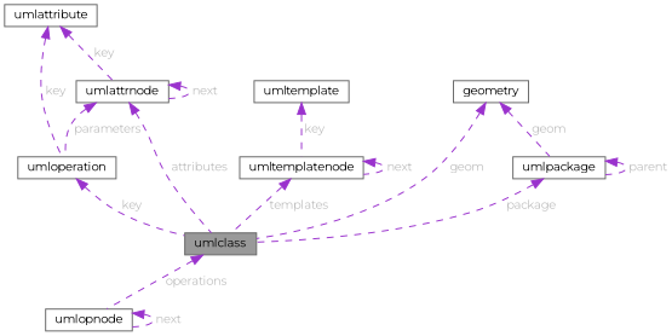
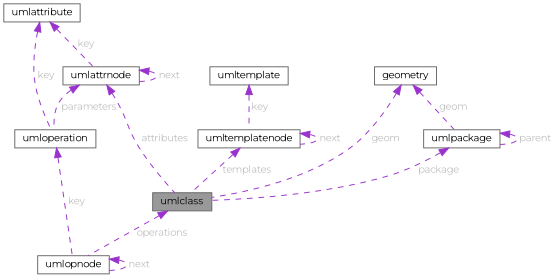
  digraph {
    fontname=Montserrat
    node [color=gray40 fillcolor=white fontname=Montserrat fontsize=10 shape=box style=filled]
    edge [color=darkorchid3 dir=back fontcolor=grey fontname=Montserrat fontsize=10 labelfontname=Helvetica labelfontsize=10 style=dashed]
    n1 [fillcolor=grey60 fontcolor=black height=0.2 label=umlclass width=0.4]
    n2 [height=0.2 label=umlopnode width=0.4]
    n3 [height=0.2 label=umlattrnode width=0.4]
    n4 [height=0.2 label=umloperation width=0.4]
    n5 [height=0.2 label=umlattribute width=0.4]
    n6 [height=0.2 label=umltemplatenode width=0.4]
    n7 [height=0.2 label=umltemplate width=0.4]
    n8 [height=0.2 label=umlpackage width=0.4]
    n9 [height=0.2 label=geometry width=0.4]
    n1 -> n2 [label=" operations"]
    n2 -> n2 [label=" next"]
    n3 -> n1 [label=" attributes"]
    n3 -> n3 [label=" next"]
    n3 -> n4 [label=" parameters"]
-   n4 -> n1 [label=" key"]
+   n4 -> n2 [label=" key"]
    n5 -> n3 [label=" key"]
    n5 -> n4 [label=" key"]
    n6 -> n1 [label=" templates"]
    n6 -> n6 [label=" next"]
    n7 -> n6 [label=" key"]
    n8 -> n1 [label=" package"]
    n8 -> n8 [label=" parent"]
    n9 -> n1 [label=" geom"]
    n9 -> n8 [label=" geom"]
  }
